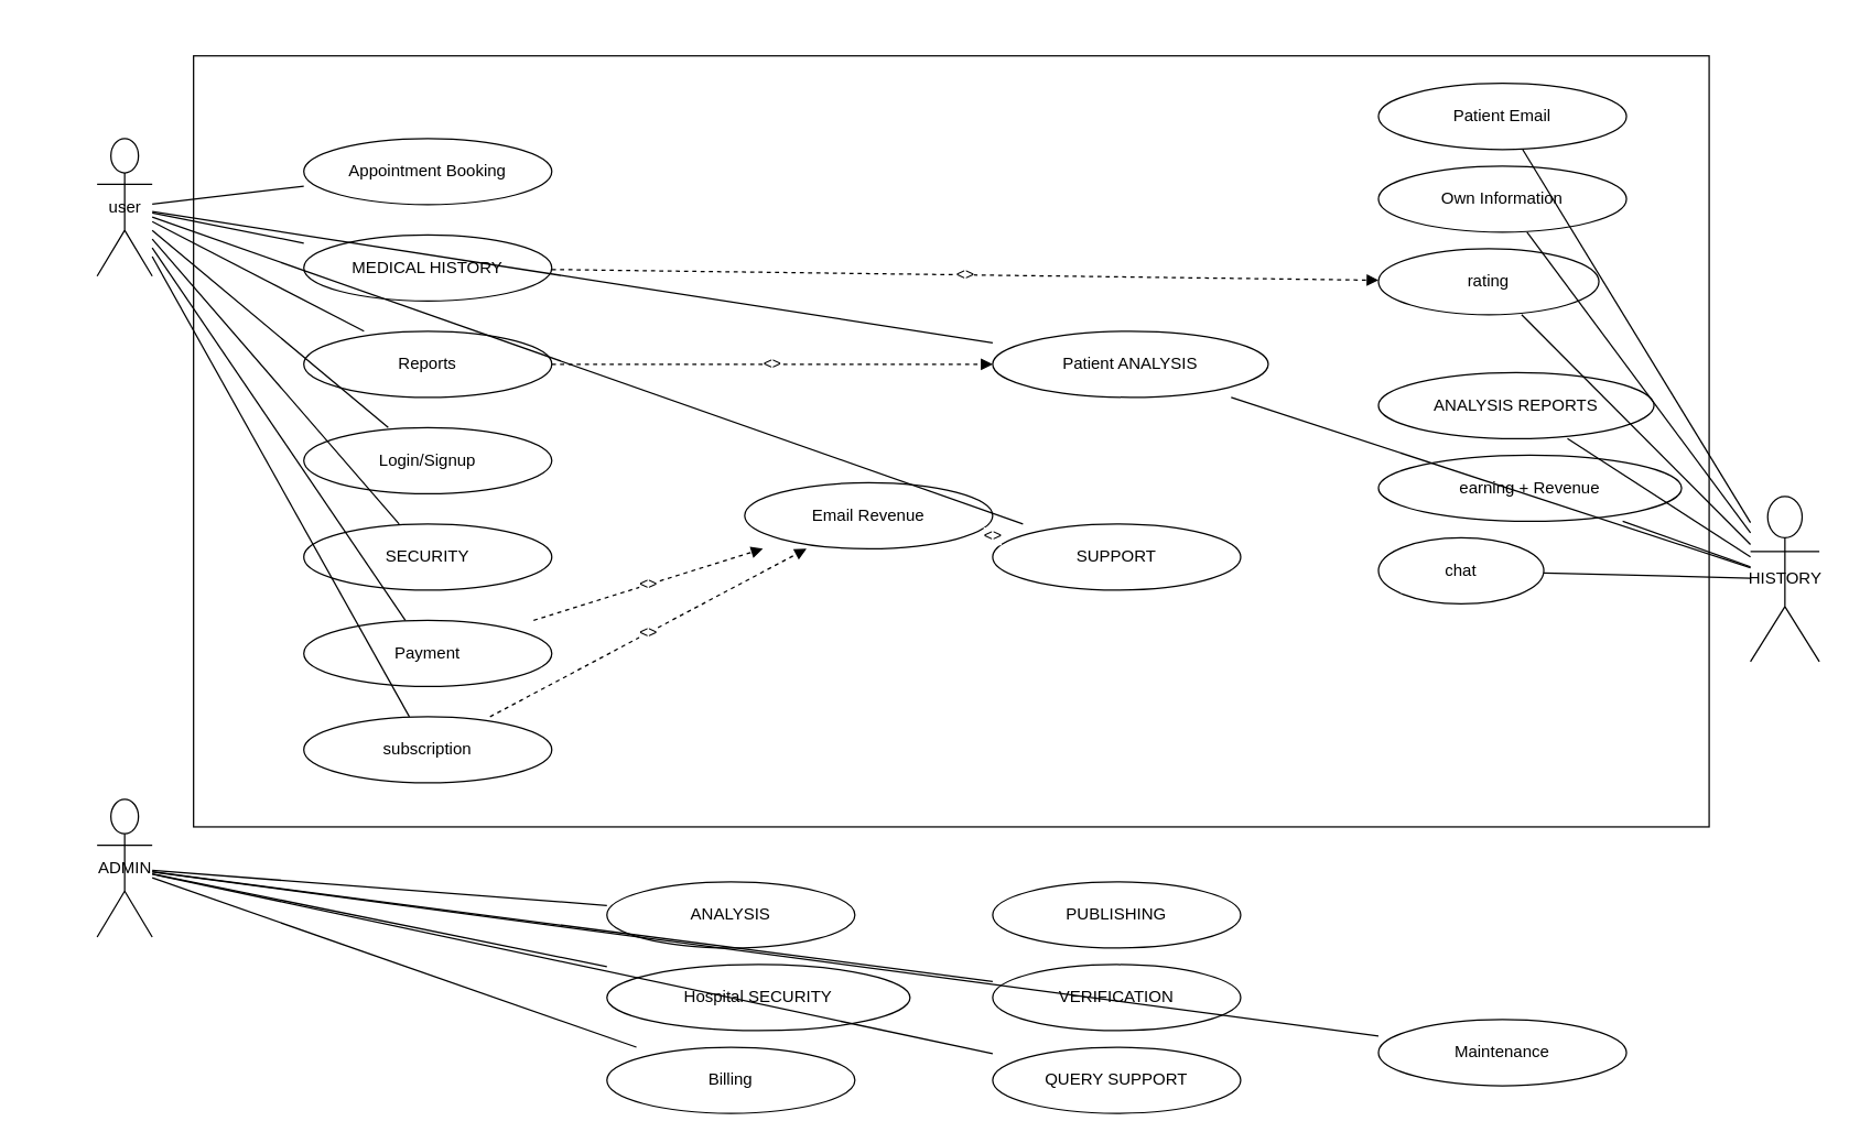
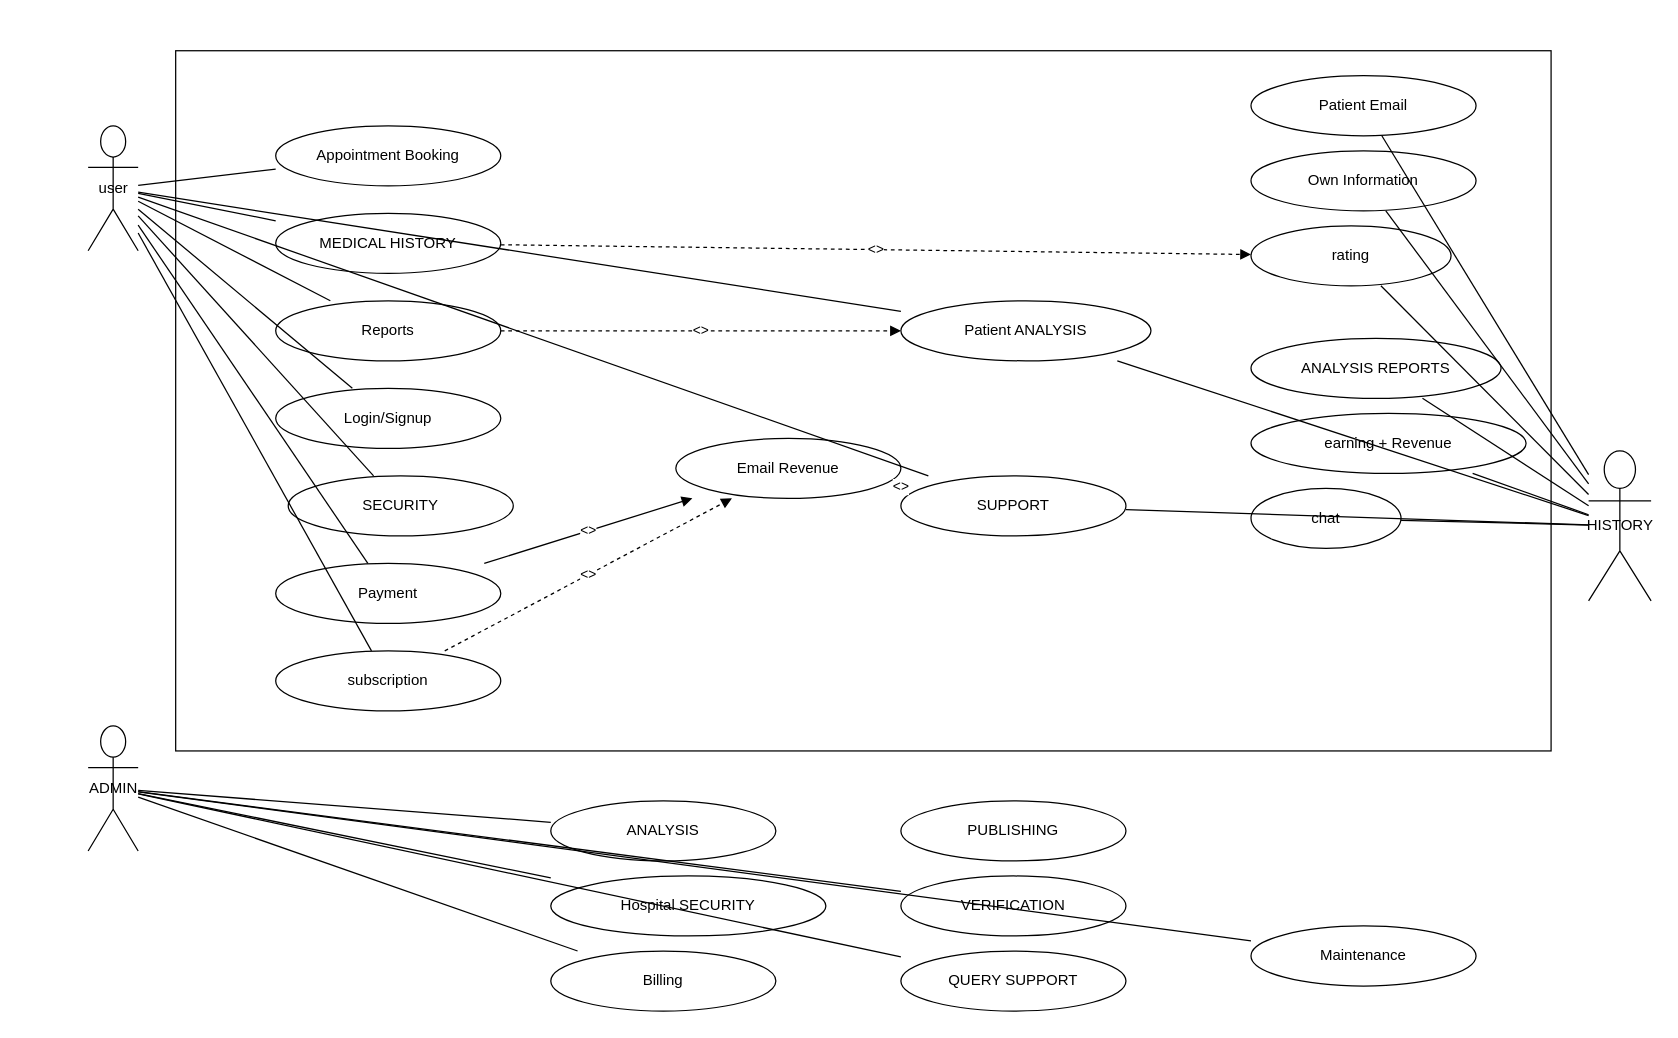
  <mxCell id="0" />
  <mxCell id="1" parent="0" />
  <mxCell id="2" value="" style="layer=1" parent="1" vertex="1"><mxGeometry as="geometry" x="20" y="20" /></mxCell>
  <mxCell id="3" value="user" style="shape=umlActor;html=1;" parent="1" vertex="1"><mxGeometry x="70" y="100" width="40" height="100" as="geometry" /></mxCell>
  <mxCell id="4" value="ADMIN" style="shape=umlActor;html=1;" parent="1" vertex="1"><mxGeometry x="70" y="580" width="40" height="100" as="geometry" /></mxCell>
  <mxCell id="5" value="HISTORY" style="shape=umlActor;html=1;" parent="1" vertex="1"><mxGeometry x="1270" y="360" width="50" height="120" as="geometry" /></mxCell>
  <mxCell id="6" value="Appointment Booking" style="shape=ellipse;whiteSpace=wrap;html=1;" parent="1" vertex="1"><mxGeometry x="220" y="100" width="180" height="48" as="geometry" /></mxCell>
  <mxCell id="7" value="MEDICAL HISTORY" style="shape=ellipse;whiteSpace=wrap;html=1;" parent="1" vertex="1"><mxGeometry x="220" y="170" width="180" height="48" as="geometry" /></mxCell>
  <mxCell id="8" value="Reports" style="shape=ellipse;whiteSpace=wrap;html=1;" parent="1" vertex="1"><mxGeometry x="220" y="240" width="180" height="48" as="geometry" /></mxCell>
  <mxCell id="9" value="Login/Signup" style="shape=ellipse;whiteSpace=wrap;html=1;" parent="1" vertex="1"><mxGeometry x="220" y="310" width="180" height="48" as="geometry" /></mxCell>
- <mxCell id="10" value="SECURITY" style="shape=ellipse;whiteSpace=wrap;html=1;" parent="1" vertex="1"><mxGeometry x="220" y="380" width="180" height="48" as="geometry" /></mxCell>
+ <mxCell id="10" value="SECURITY" style="shape=ellipse;whiteSpace=wrap;html=1;" parent="1" vertex="1"><mxGeometry x="230" y="380" width="180" height="48" as="geometry" /></mxCell>
  <mxCell id="11" value="Payment" style="shape=ellipse;whiteSpace=wrap;html=1;" parent="1" vertex="1"><mxGeometry x="220" y="450" width="180" height="48" as="geometry" /></mxCell>
  <mxCell id="12" value="subscription" style="shape=ellipse;whiteSpace=wrap;html=1;" parent="1" vertex="1"><mxGeometry x="220" y="520" width="180" height="48" as="geometry" /></mxCell>
  <mxCell id="13" value="Email Revenue" style="shape=ellipse;whiteSpace=wrap;html=1;" parent="1" vertex="1"><mxGeometry x="540" y="350" width="180" height="48" as="geometry" /></mxCell>
  <mxCell id="14" value="SUPPORT" style="shape=ellipse;whiteSpace=wrap;html=1;" parent="1" vertex="1"><mxGeometry x="720" y="380" width="180" height="48" as="geometry" /></mxCell>
  <mxCell id="15" value="ANALYSIS" style="shape=ellipse;whiteSpace=wrap;html=1;" parent="1" vertex="1"><mxGeometry x="440" y="640" width="180" height="48" as="geometry" /></mxCell>
  <mxCell id="16" value="Hospital SECURITY" style="shape=ellipse;whiteSpace=wrap;html=1;" parent="1" vertex="1"><mxGeometry x="440" y="700" width="220" height="48" as="geometry" /></mxCell>
  <mxCell id="17" value="Billing" style="shape=ellipse;whiteSpace=wrap;html=1;" parent="1" vertex="1"><mxGeometry x="440" y="760" width="180" height="48" as="geometry" /></mxCell>
  <mxCell id="18" value="PUBLISHING" style="shape=ellipse;whiteSpace=wrap;html=1;" parent="1" vertex="1"><mxGeometry x="720" y="640" width="180" height="48" as="geometry" /></mxCell>
  <mxCell id="19" value="VERIFICATION" style="shape=ellipse;whiteSpace=wrap;html=1;" parent="1" vertex="1"><mxGeometry x="720" y="700" width="180" height="48" as="geometry" /></mxCell>
  <mxCell id="20" value="QUERY SUPPORT" style="shape=ellipse;whiteSpace=wrap;html=1;" parent="1" vertex="1"><mxGeometry x="720" y="760" width="180" height="48" as="geometry" /></mxCell>
  <mxCell id="21" value="Maintenance" style="shape=ellipse;whiteSpace=wrap;html=1;" parent="1" vertex="1"><mxGeometry x="1000" y="740" width="180" height="48" as="geometry" /></mxCell>
  <mxCell id="22" value="Patient Email" style="shape=ellipse;whiteSpace=wrap;html=1;" parent="1" vertex="1"><mxGeometry x="1000" y="60" width="180" height="48" as="geometry" /></mxCell>
  <mxCell id="23" value="Own Information" style="shape=ellipse;whiteSpace=wrap;html=1;" parent="1" vertex="1"><mxGeometry x="1000" y="120" width="180" height="48" as="geometry" /></mxCell>
  <mxCell id="24" value="rating" style="shape=ellipse;whiteSpace=wrap;html=1;" parent="1" vertex="1"><mxGeometry x="1000" y="180" width="160" height="48" as="geometry" /></mxCell>
  <mxCell id="25" value="Patient ANALYSIS" style="shape=ellipse;whiteSpace=wrap;html=1;" parent="1" vertex="1"><mxGeometry x="720" y="240" width="200" height="48" as="geometry" /></mxCell>
  <mxCell id="26" value="ANALYSIS REPORTS" style="shape=ellipse;whiteSpace=wrap;html=1;" parent="1" vertex="1"><mxGeometry x="1000" y="270" width="200" height="48" as="geometry" /></mxCell>
  <mxCell id="27" value="earning + Revenue" style="shape=ellipse;whiteSpace=wrap;html=1;" parent="1" vertex="1"><mxGeometry x="1000" y="330" width="220" height="48" as="geometry" /></mxCell>
  <mxCell id="28" value="chat" style="shape=ellipse;whiteSpace=wrap;html=1;" parent="1" vertex="1"><mxGeometry x="1000" y="390" width="120" height="48" as="geometry" /></mxCell>
  <mxCell id="29" value="" style="endArrow=none;html=1;" parent="1" source="3" target="6" edge="1"><mxGeometry as="geometry" /></mxCell>
  <mxCell id="30" value="" style="endArrow=none;html=1;" parent="1" source="3" target="7" edge="1"><mxGeometry as="geometry" /></mxCell>
  <mxCell id="31" value="" style="endArrow=none;html=1;" parent="1" source="3" target="8" edge="1"><mxGeometry as="geometry" /></mxCell>
  <mxCell id="32" value="" style="endArrow=none;html=1;" parent="1" source="3" target="9" edge="1"><mxGeometry as="geometry" /></mxCell>
  <mxCell id="33" value="" style="endArrow=none;html=1;" parent="1" source="3" target="10" edge="1"><mxGeometry as="geometry" /></mxCell>
  <mxCell id="34" value="" style="endArrow=none;html=1;" parent="1" source="3" target="11" edge="1"><mxGeometry as="geometry" /></mxCell>
  <mxCell id="35" value="" style="endArrow=none;html=1;" parent="1" source="3" target="12" edge="1"><mxGeometry as="geometry" /></mxCell>
  <mxCell id="36" value="" style="endArrow=none;html=1;" parent="1" source="3" target="14" edge="1"><mxGeometry as="geometry" /></mxCell>
  <mxCell id="37" value="" style="endArrow=none;html=1;" parent="1" source="3" target="25" edge="1"><mxGeometry as="geometry" /></mxCell>
  <mxCell id="38" value="" style="endArrow=none;html=1;" parent="1" source="5" target="22" edge="1"><mxGeometry as="geometry" /></mxCell>
  <mxCell id="39" value="" style="endArrow=none;html=1;" parent="1" source="5" target="23" edge="1"><mxGeometry as="geometry" /></mxCell>
  <mxCell id="40" value="" style="endArrow=none;html=1;" parent="1" source="5" target="24" edge="1"><mxGeometry as="geometry" /></mxCell>
  <mxCell id="41" value="" style="endArrow=none;html=1;" parent="1" source="5" target="26" edge="1"><mxGeometry as="geometry" /></mxCell>
  <mxCell id="42" value="" style="endArrow=none;html=1;" parent="1" source="5" target="27" edge="1"><mxGeometry as="geometry" /></mxCell>
  <mxCell id="43" value="" style="endArrow=none;html=1;" parent="1" source="5" target="28" edge="1"><mxGeometry as="geometry" /></mxCell>
  <mxCell id="44" value="" style="endArrow=none;html=1;" parent="1" source="5" target="25" edge="1"><mxGeometry as="geometry" /></mxCell>
+ <mxCell id="45" value="" style="endArrow=none;html=1;" parent="1" source="5" target="14" edge="1"><mxGeometry as="geometry" /></mxCell>
  <mxCell id="46" value="" style="endArrow=none;html=1;" parent="1" source="4" target="15" edge="1"><mxGeometry as="geometry" /></mxCell>
  <mxCell id="47" value="" style="endArrow=none;html=1;" parent="1" source="4" target="16" edge="1"><mxGeometry as="geometry" /></mxCell>
  <mxCell id="48" value="" style="endArrow=none;html=1;" parent="1" source="4" target="17" edge="1"><mxGeometry as="geometry" /></mxCell>
  <mxCell id="49" value="" style="endArrow=none;html=1;" parent="1" source="4" target="19" edge="1"><mxGeometry as="geometry" /></mxCell>
  <mxCell id="50" value="" style="endArrow=none;html=1;" parent="1" source="4" target="20" edge="1"><mxGeometry as="geometry" /></mxCell>
  <mxCell id="51" value="" style="endArrow=none;html=1;" parent="1" source="4" target="21" edge="1"><mxGeometry as="geometry" /></mxCell>
  <mxCell id="52" value="&lt;&lt;include&gt;&gt;" style="dashed=1;endArrow=block;endFill=1;html=1;" parent="1" source="7" target="24" edge="1"><mxGeometry as="geometry" /></mxCell>
  <mxCell id="53" value="&lt;&lt;exclude&gt;&gt;" style="dashed=1;endArrow=block;endFill=1;html=1;" parent="1" source="8" target="25" edge="1"><mxGeometry as="geometry" /></mxCell>
- <mxCell id="54" value="&lt;&lt;include&gt;&gt;" style="dashed=1;endArrow=block;endFill=1;html=1;" parent="1" source="11" target="13" edge="1"><mxGeometry as="geometry" /></mxCell>
+ <mxCell id="54" value="&lt;&lt;include&gt;&gt;" style="dashed=0;endArrow=block;endFill=1;html=1;" parent="1" source="11" target="13" edge="1"><mxGeometry as="geometry" /></mxCell>
  <mxCell id="55" value="&lt;&lt;include&gt;&gt;" style="dashed=1;endArrow=block;endFill=1;html=1;" parent="1" source="12" target="13" edge="1"><mxGeometry as="geometry" /></mxCell>
  <mxCell id="56" value="&lt;&lt;include&gt;&gt;" style="dashed=1;endArrow=open;html=1;" parent="1" source="13" target="14" edge="1"><mxGeometry as="geometry" /></mxCell>
  <mxCell id="57" value="" style="shape=rectangle;perimeter=rectanglePerimeter;strokeColor=#000000;fillColor=none;" parent="1" vertex="1"><mxGeometry x="140" y="40" width="1100" height="560" as="geometry" /></mxCell>
